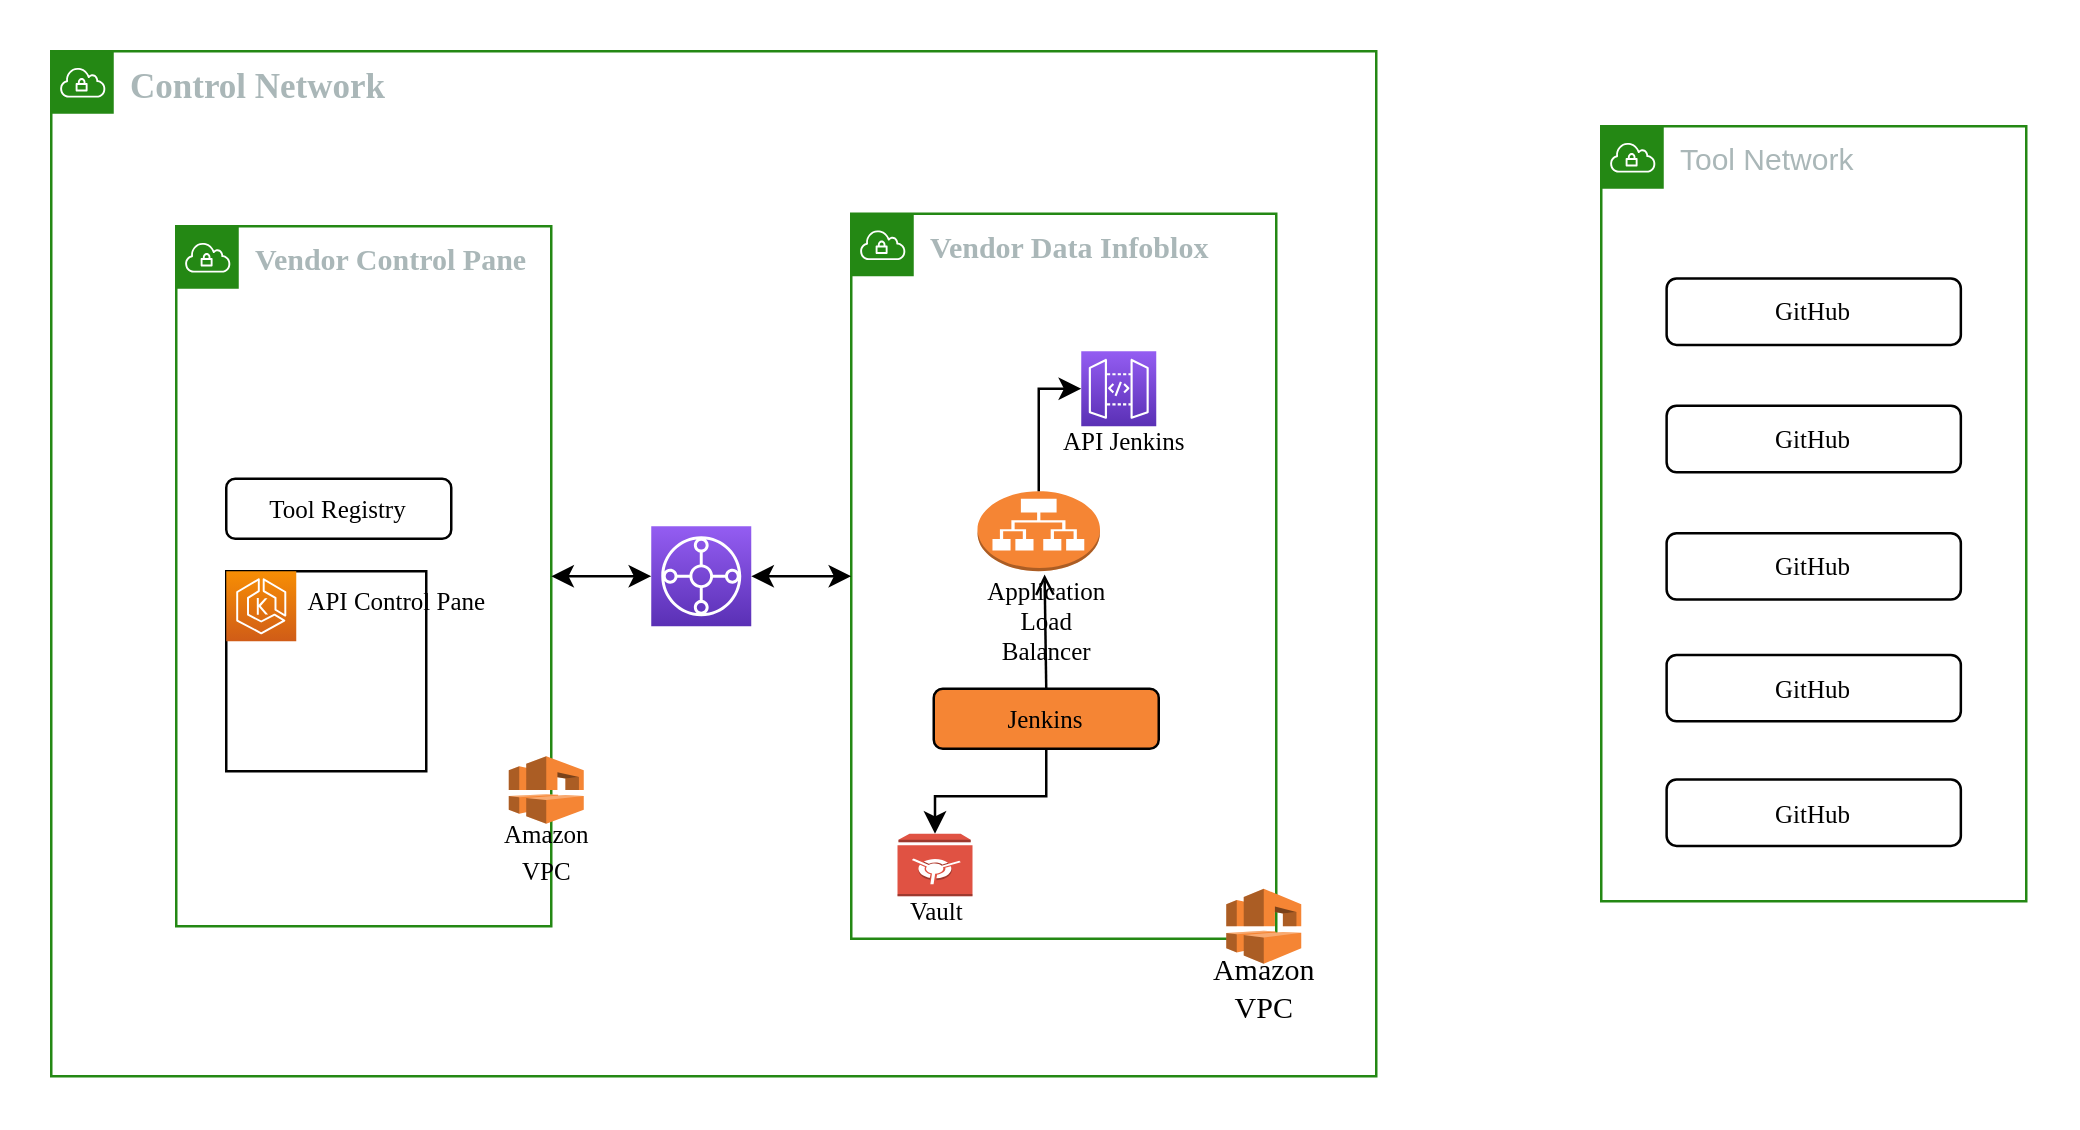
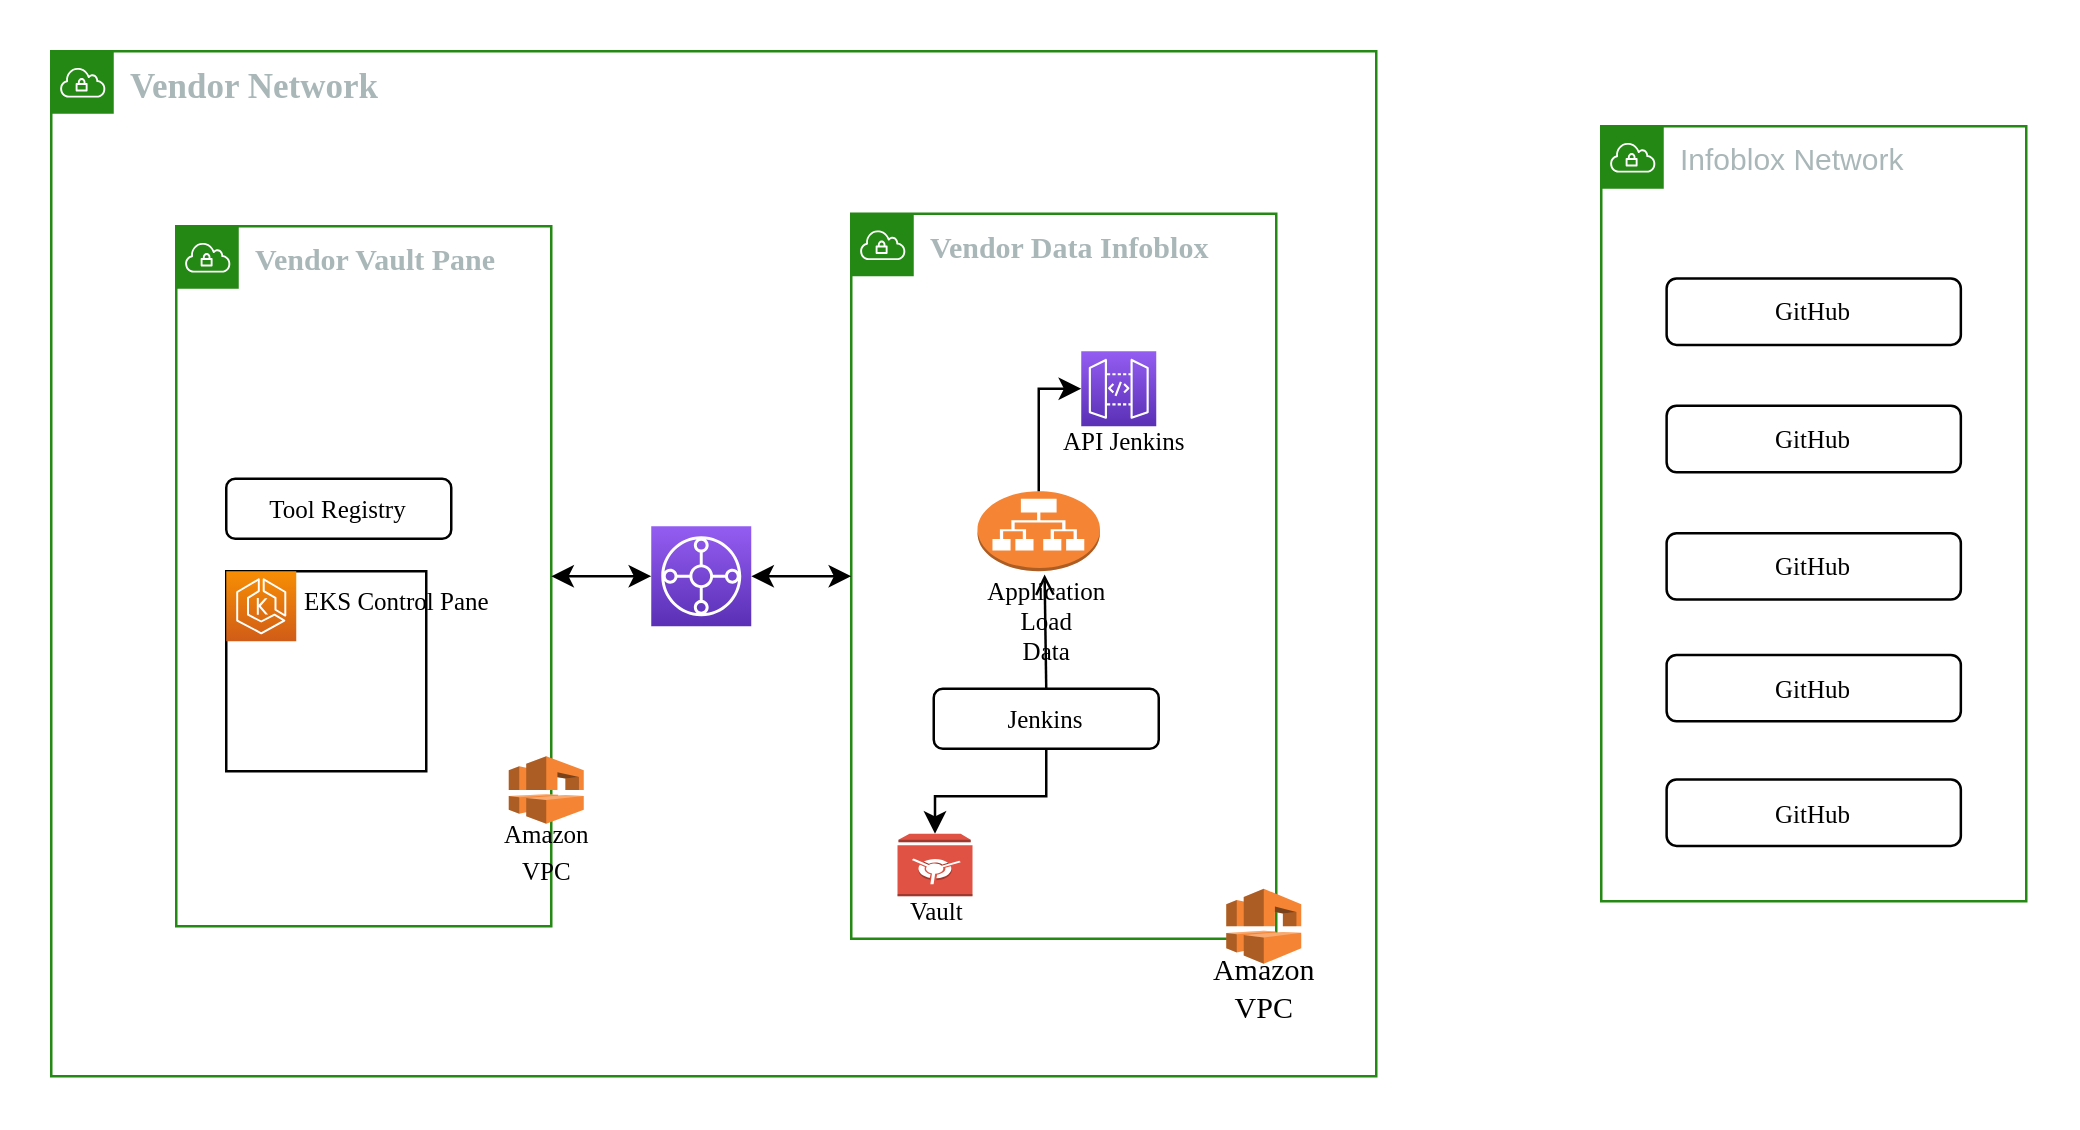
  <mxCell id="0" />
  <mxCell id="1" parent="0" />
- <mxCell id="2" value="&lt;b&gt;&lt;font style=&quot;font-size: 14px&quot;&gt;Control Network&lt;/font&gt;&lt;/b&gt;" style="points=[[0,0],[0.25,0],[0.5,0],[0.75,0],[1,0],[1,0.25],[1,0.5],[1,0.75],[1,1],[0.75,1],[0.5,1],[0.25,1],[0,1],[0,0.75],[0,0.5],[0,0.25]];outlineConnect=0;gradientColor=none;html=1;whiteSpace=wrap;fontSize=12;fontStyle=0;shape=mxgraph.aws4.group;grIcon=mxgraph.aws4.group_vpc;strokeColor=#248814;fillColor=none;verticalAlign=top;align=left;spacingLeft=30;fontColor=#AAB7B8;dashed=0;fontFamily=Garamond;" vertex="1" parent="1"><mxGeometry x="20" y="20" width="530" height="410" as="geometry" /></mxCell>
- <mxCell id="3" value="&lt;font face=&quot;Garamond&quot;&gt;&lt;b&gt;Vendor Control Pane&lt;/b&gt;&lt;/font&gt;" style="points=[[0,0],[0.25,0],[0.5,0],[0.75,0],[1,0],[1,0.25],[1,0.5],[1,0.75],[1,1],[0.75,1],[0.5,1],[0.25,1],[0,1],[0,0.75],[0,0.5],[0,0.25]];outlineConnect=0;gradientColor=none;html=1;whiteSpace=wrap;fontSize=12;fontStyle=0;shape=mxgraph.aws4.group;grIcon=mxgraph.aws4.group_vpc;strokeColor=#248814;fillColor=none;verticalAlign=top;align=left;spacingLeft=30;fontColor=#AAB7B8;dashed=0;" vertex="1" parent="1"><mxGeometry x="70" y="90" width="150" height="280" as="geometry" /></mxCell>
+ <mxCell id="2" value="&lt;b&gt;&lt;font style=&quot;font-size: 14px&quot;&gt;Vendor Network&lt;/font&gt;&lt;/b&gt;" style="points=[[0,0],[0.25,0],[0.5,0],[0.75,0],[1,0],[1,0.25],[1,0.5],[1,0.75],[1,1],[0.75,1],[0.5,1],[0.25,1],[0,1],[0,0.75],[0,0.5],[0,0.25]];outlineConnect=0;gradientColor=none;html=1;whiteSpace=wrap;fontSize=12;fontStyle=0;shape=mxgraph.aws4.group;grIcon=mxgraph.aws4.group_vpc;strokeColor=#248814;fillColor=none;verticalAlign=top;align=left;spacingLeft=30;fontColor=#AAB7B8;dashed=0;fontFamily=Garamond;" vertex="1" parent="1"><mxGeometry x="20" y="20" width="530" height="410" as="geometry" /></mxCell>
+ <mxCell id="3" value="&lt;font face=&quot;Garamond&quot;&gt;&lt;b&gt;Vendor Vault Pane&lt;/b&gt;&lt;/font&gt;" style="points=[[0,0],[0.25,0],[0.5,0],[0.75,0],[1,0],[1,0.25],[1,0.5],[1,0.75],[1,1],[0.75,1],[0.5,1],[0.25,1],[0,1],[0,0.75],[0,0.5],[0,0.25]];outlineConnect=0;gradientColor=none;html=1;whiteSpace=wrap;fontSize=12;fontStyle=0;shape=mxgraph.aws4.group;grIcon=mxgraph.aws4.group_vpc;strokeColor=#248814;fillColor=none;verticalAlign=top;align=left;spacingLeft=30;fontColor=#AAB7B8;dashed=0;" vertex="1" parent="1"><mxGeometry x="70" y="90" width="150" height="280" as="geometry" /></mxCell>
  <mxCell id="4" value="&lt;b style=&quot;font-family: &amp;#34;garamond&amp;#34;&quot;&gt;Vendor Data Infoblox&lt;/b&gt;" style="points=[[0,0],[0.25,0],[0.5,0],[0.75,0],[1,0],[1,0.25],[1,0.5],[1,0.75],[1,1],[0.75,1],[0.5,1],[0.25,1],[0,1],[0,0.75],[0,0.5],[0,0.25]];outlineConnect=0;gradientColor=none;html=1;whiteSpace=wrap;fontSize=12;fontStyle=0;shape=mxgraph.aws4.group;grIcon=mxgraph.aws4.group_vpc;strokeColor=#248814;fillColor=none;verticalAlign=top;align=left;spacingLeft=30;fontColor=#AAB7B8;dashed=0;" vertex="1" parent="1"><mxGeometry x="340" y="85" width="170" height="290" as="geometry" /></mxCell>
  <mxCell id="5" value="" style="sketch=0;points=[[0,0,0],[0.25,0,0],[0.5,0,0],[0.75,0,0],[1,0,0],[0,1,0],[0.25,1,0],[0.5,1,0],[0.75,1,0],[1,1,0],[0,0.25,0],[0,0.5,0],[0,0.75,0],[1,0.25,0],[1,0.5,0],[1,0.75,0]];outlineConnect=0;fontColor=#232F3E;gradientColor=#945DF2;gradientDirection=north;fillColor=#5A30B5;strokeColor=#ffffff;dashed=0;verticalLabelPosition=bottom;verticalAlign=top;align=center;html=1;fontSize=12;fontStyle=0;aspect=fixed;shape=mxgraph.aws4.resourceIcon;resIcon=mxgraph.aws4.transit_gateway;fontFamily=Garamond;" vertex="1" parent="1"><mxGeometry x="260" y="210" width="40" height="40" as="geometry" /></mxCell>
  <mxCell id="6" value="" style="endArrow=classic;startArrow=classic;html=1;rounded=0;fontFamily=Garamond;exitX=1;exitY=0.5;exitDx=0;exitDy=0;exitPerimeter=0;entryX=0;entryY=0.5;entryDx=0;entryDy=0;" edge="1" parent="1" source="5" target="4"><mxGeometry width="50" height="50" relative="1" as="geometry"><mxPoint x="380" y="220" as="sourcePoint" /><mxPoint x="430" y="170" as="targetPoint" /></mxGeometry></mxCell>
  <mxCell id="7" value="" style="endArrow=classic;startArrow=classic;html=1;rounded=0;fontFamily=Garamond;entryX=0;entryY=0.5;entryDx=0;entryDy=0;entryPerimeter=0;" edge="1" parent="1" target="5"><mxGeometry width="50" height="50" relative="1" as="geometry"><mxPoint x="220" y="230" as="sourcePoint" /><mxPoint x="250" y="229.5" as="targetPoint" /></mxGeometry></mxCell>
  <mxCell id="8" value="" style="outlineConnect=0;dashed=0;verticalLabelPosition=bottom;verticalAlign=top;align=center;html=1;shape=mxgraph.aws3.vpc;fillColor=#F58534;gradientColor=none;fontFamily=Garamond;" vertex="1" parent="1"><mxGeometry x="490" y="355" width="30" height="30" as="geometry" /></mxCell>
  <mxCell id="9" value="Amazon&lt;br&gt;VPC" style="text;html=1;align=center;verticalAlign=middle;resizable=0;points=[];autosize=1;strokeColor=none;fillColor=none;fontFamily=Garamond;" vertex="1" parent="1"><mxGeometry x="480" y="380" width="50" height="30" as="geometry" /></mxCell>
  <mxCell id="10" value="" style="outlineConnect=0;dashed=0;verticalLabelPosition=bottom;verticalAlign=top;align=center;html=1;shape=mxgraph.aws3.vpc;fillColor=#F58534;gradientColor=none;fontFamily=Garamond;" vertex="1" parent="1"><mxGeometry x="203" y="302" width="30" height="27" as="geometry" /></mxCell>
  <mxCell id="11" value="&lt;font style=&quot;font-size: 10px&quot;&gt;Amazon&lt;br&gt;VPC&lt;/font&gt;" style="text;html=1;align=center;verticalAlign=middle;resizable=0;points=[];autosize=1;strokeColor=none;fillColor=none;fontFamily=Garamond;" vertex="1" parent="1"><mxGeometry x="193" y="325" width="50" height="30" as="geometry" /></mxCell>
  <mxCell id="12" value="" style="sketch=0;points=[[0,0,0],[0.25,0,0],[0.5,0,0],[0.75,0,0],[1,0,0],[0,1,0],[0.25,1,0],[0.5,1,0],[0.75,1,0],[1,1,0],[0,0.25,0],[0,0.5,0],[0,0.75,0],[1,0.25,0],[1,0.5,0],[1,0.75,0]];outlineConnect=0;fontColor=#232F3E;gradientColor=#945DF2;gradientDirection=north;fillColor=#5A30B5;strokeColor=#ffffff;dashed=0;verticalLabelPosition=bottom;verticalAlign=top;align=center;html=1;fontSize=12;fontStyle=0;aspect=fixed;shape=mxgraph.aws4.resourceIcon;resIcon=mxgraph.aws4.api_gateway;fontFamily=Garamond;" vertex="1" parent="1"><mxGeometry x="432" y="140" width="30" height="30" as="geometry" /></mxCell>
  <mxCell id="13" value="" style="outlineConnect=0;dashed=0;verticalLabelPosition=bottom;verticalAlign=top;align=center;html=1;shape=mxgraph.aws3.application_load_balancer;fillColor=#F58534;gradientColor=none;fontFamily=Garamond;fontSize=10;" vertex="1" parent="1"><mxGeometry x="390.5" y="196" width="49" height="32" as="geometry" /></mxCell>
- <mxCell id="14" value="&lt;font style=&quot;font-size: 10px&quot;&gt;Application&lt;br&gt;Load&lt;br&gt;Balancer&lt;/font&gt;" style="text;html=1;align=center;verticalAlign=middle;resizable=0;points=[];autosize=1;strokeColor=none;fillColor=none;fontSize=10;fontFamily=Garamond;" vertex="1" parent="1"><mxGeometry x="388" y="228" width="60" height="40" as="geometry" /></mxCell>
+ <mxCell id="14" value="&lt;font style=&quot;font-size: 10px&quot;&gt;Application&lt;br&gt;Load&lt;br&gt;Data&lt;/font&gt;" style="text;html=1;align=center;verticalAlign=middle;resizable=0;points=[];autosize=1;strokeColor=none;fillColor=none;fontSize=10;fontFamily=Garamond;" vertex="1" parent="1"><mxGeometry x="388" y="228" width="60" height="40" as="geometry" /></mxCell>
  <mxCell id="15" value="API Jenkins" style="text;html=1;align=center;verticalAlign=middle;resizable=0;points=[];autosize=1;strokeColor=none;fillColor=none;fontSize=10;fontFamily=Garamond;" vertex="1" parent="1"><mxGeometry x="414" y="166" width="70" height="20" as="geometry" /></mxCell>
  <mxCell id="16" value="" style="endArrow=classic;html=1;rounded=0;fontFamily=Garamond;fontSize=10;entryX=0;entryY=0.5;entryDx=0;entryDy=0;entryPerimeter=0;exitX=0.5;exitY=0;exitDx=0;exitDy=0;exitPerimeter=0;" edge="1" parent="1" source="13" target="12"><mxGeometry width="50" height="50" relative="1" as="geometry"><mxPoint x="380" y="200" as="sourcePoint" /><mxPoint x="430" y="150" as="targetPoint" /><Array as="points"><mxPoint x="415" y="155" /></Array></mxGeometry></mxCell>
  <mxCell id="17" value="" style="whiteSpace=wrap;html=1;aspect=fixed;fontFamily=Garamond;fontSize=10;" vertex="1" parent="1"><mxGeometry x="90" y="228" width="80" height="80" as="geometry" /></mxCell>
  <mxCell id="18" value="" style="sketch=0;points=[[0,0,0],[0.25,0,0],[0.5,0,0],[0.75,0,0],[1,0,0],[0,1,0],[0.25,1,0],[0.5,1,0],[0.75,1,0],[1,1,0],[0,0.25,0],[0,0.5,0],[0,0.75,0],[1,0.25,0],[1,0.5,0],[1,0.75,0]];outlineConnect=0;fontColor=#232F3E;gradientColor=#F78E04;gradientDirection=north;fillColor=#D05C17;strokeColor=#ffffff;dashed=0;verticalLabelPosition=bottom;verticalAlign=top;align=center;html=1;fontSize=12;fontStyle=0;aspect=fixed;shape=mxgraph.aws4.resourceIcon;resIcon=mxgraph.aws4.eks;fontFamily=Garamond;" vertex="1" parent="1"><mxGeometry x="90" y="228" width="28" height="28" as="geometry" /></mxCell>
- <mxCell id="19" value="API Control Pane" style="text;html=1;align=center;verticalAlign=middle;resizable=0;points=[];autosize=1;strokeColor=none;fillColor=none;fontSize=10;fontFamily=Garamond;" vertex="1" parent="1"><mxGeometry x="113" y="230" width="90" height="20" as="geometry" /></mxCell>
+ <mxCell id="19" value="EKS Control Pane" style="text;html=1;align=center;verticalAlign=middle;resizable=0;points=[];autosize=1;strokeColor=none;fillColor=none;fontSize=10;fontFamily=Garamond;" vertex="1" parent="1"><mxGeometry x="113" y="230" width="90" height="20" as="geometry" /></mxCell>
  <mxCell id="20" value="Tool Registry" style="rounded=1;whiteSpace=wrap;html=1;fontFamily=Garamond;fontSize=10;" vertex="1" parent="1"><mxGeometry x="90" y="191" width="90" height="24" as="geometry" /></mxCell>
  <mxCell id="21" style="edgeStyle=orthogonalEdgeStyle;rounded=0;orthogonalLoop=1;jettySize=auto;html=1;exitX=0.5;exitY=1;exitDx=0;exitDy=0;entryX=0.5;entryY=0;entryDx=0;entryDy=0;entryPerimeter=0;fontFamily=Garamond;fontSize=10;" edge="1" parent="1"><mxGeometry relative="1" as="geometry"><mxPoint x="418" y="297" as="sourcePoint" /><mxPoint x="373.5" y="333" as="targetPoint" /><Array as="points"><mxPoint x="418" y="318" /><mxPoint x="374" y="318" /></Array></mxGeometry></mxCell>
- <mxCell id="22" value="Jenkins" style="rounded=1;whiteSpace=wrap;html=1;fontFamily=Garamond;fontSize=10;fillColor=#f58534;" vertex="1" parent="1"><mxGeometry x="373" y="275" width="90" height="24" as="geometry" /></mxCell>
+ <mxCell id="22" value="Jenkins" style="rounded=1;whiteSpace=wrap;html=1;fontFamily=Garamond;fontSize=10;" vertex="1" parent="1"><mxGeometry x="373" y="275" width="90" height="24" as="geometry" /></mxCell>
  <mxCell id="23" value="" style="group" vertex="1" connectable="0" parent="1"><mxGeometry x="353.5" y="329" width="40" height="45" as="geometry" /></mxCell>
  <mxCell id="24" value="" style="outlineConnect=0;dashed=0;verticalLabelPosition=bottom;verticalAlign=top;align=center;html=1;shape=mxgraph.aws3.vault;fillColor=#E05243;gradientColor=none;fontFamily=Garamond;fontSize=10;" vertex="1" parent="23"><mxGeometry x="5" y="4" width="30" height="25" as="geometry" /></mxCell>
  <mxCell id="25" value="Vault" style="text;html=1;align=center;verticalAlign=middle;resizable=0;points=[];autosize=1;strokeColor=none;fillColor=none;fontSize=10;fontFamily=Garamond;" vertex="1" parent="23"><mxGeometry y="25" width="40" height="20" as="geometry" /></mxCell>
  <mxCell id="26" value="" style="endArrow=open;html=1;rounded=0;fontFamily=Garamond;fontSize=10;entryX=0.489;entryY=0.033;entryDx=0;entryDy=0;entryPerimeter=0;exitX=0.5;exitY=0;exitDx=0;exitDy=0;" edge="1" parent="1" source="22" target="14"><mxGeometry width="50" height="50" relative="1" as="geometry"><mxPoint x="380" y="300" as="sourcePoint" /><mxPoint x="430" y="250" as="targetPoint" /></mxGeometry></mxCell>
  <mxCell id="27" value="" style="group" vertex="1" connectable="0" parent="1"><mxGeometry x="640" y="50" width="170" height="310" as="geometry" /></mxCell>
- <mxCell id="28" value="Tool Network" style="points=[[0,0],[0.25,0],[0.5,0],[0.75,0],[1,0],[1,0.25],[1,0.5],[1,0.75],[1,1],[0.75,1],[0.5,1],[0.25,1],[0,1],[0,0.75],[0,0.5],[0,0.25]];outlineConnect=0;gradientColor=none;html=1;whiteSpace=wrap;fontSize=12;fontStyle=0;shape=mxgraph.aws4.group;grIcon=mxgraph.aws4.group_vpc;strokeColor=#248814;fillColor=none;verticalAlign=top;align=left;spacingLeft=30;fontColor=#AAB7B8;dashed=0;" vertex="1" parent="27"><mxGeometry width="170" height="310" as="geometry" /></mxCell>
+ <mxCell id="28" value="Infoblox Network" style="points=[[0,0],[0.25,0],[0.5,0],[0.75,0],[1,0],[1,0.25],[1,0.5],[1,0.75],[1,1],[0.75,1],[0.5,1],[0.25,1],[0,1],[0,0.75],[0,0.5],[0,0.25]];outlineConnect=0;gradientColor=none;html=1;whiteSpace=wrap;fontSize=12;fontStyle=0;shape=mxgraph.aws4.group;grIcon=mxgraph.aws4.group_vpc;strokeColor=#248814;fillColor=none;verticalAlign=top;align=left;spacingLeft=30;fontColor=#AAB7B8;dashed=0;" vertex="1" parent="27"><mxGeometry width="170" height="310" as="geometry" /></mxCell>
  <mxCell id="29" value="GitHub" style="rounded=1;whiteSpace=wrap;html=1;fontFamily=Garamond;fontSize=10;" vertex="1" parent="27"><mxGeometry x="26.154" y="60.893" width="117.692" height="26.571" as="geometry" /></mxCell>
  <mxCell id="30" value="GitHub" style="rounded=1;whiteSpace=wrap;html=1;fontFamily=Garamond;fontSize=10;" vertex="1" parent="27"><mxGeometry x="26.154" y="111.821" width="117.692" height="26.571" as="geometry" /></mxCell>
  <mxCell id="31" value="GitHub" style="rounded=1;whiteSpace=wrap;html=1;fontFamily=Garamond;fontSize=10;" vertex="1" parent="27"><mxGeometry x="26.154" y="162.75" width="117.692" height="26.571" as="geometry" /></mxCell>
  <mxCell id="32" value="GitHub" style="rounded=1;whiteSpace=wrap;html=1;fontFamily=Garamond;fontSize=10;" vertex="1" parent="27"><mxGeometry x="26.154" y="211.464" width="117.692" height="26.571" as="geometry" /></mxCell>
  <mxCell id="33" value="GitHub" style="rounded=1;whiteSpace=wrap;html=1;fontFamily=Garamond;fontSize=10;" vertex="1" parent="27"><mxGeometry x="26.154" y="261.286" width="117.692" height="26.571" as="geometry" /></mxCell>
